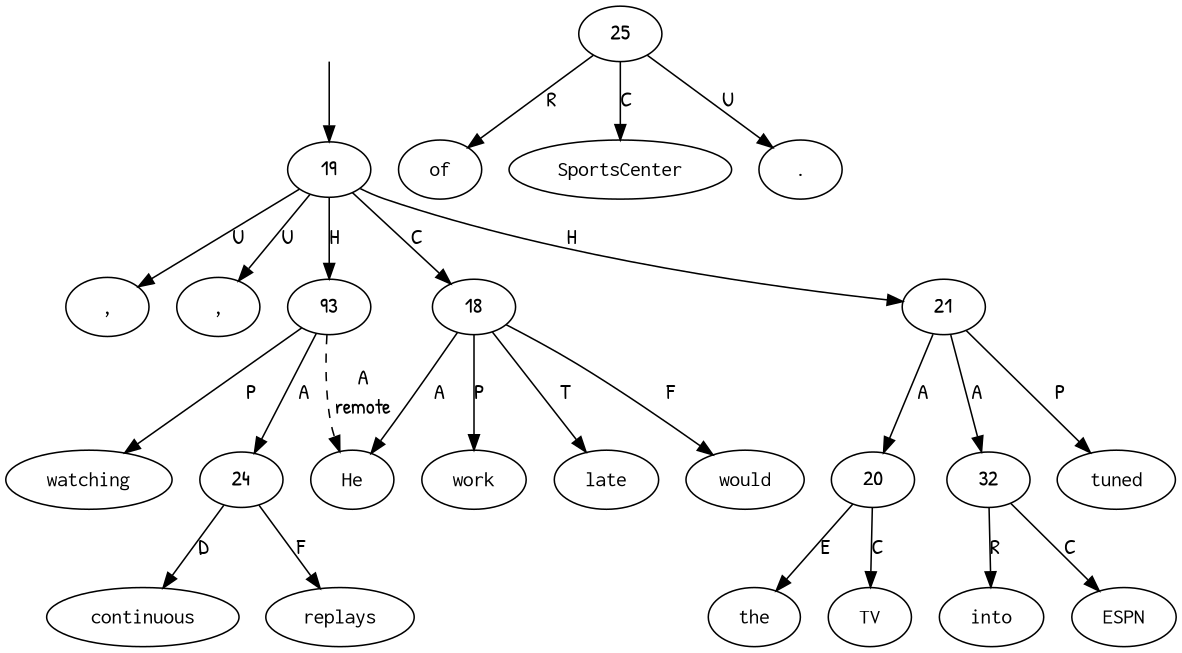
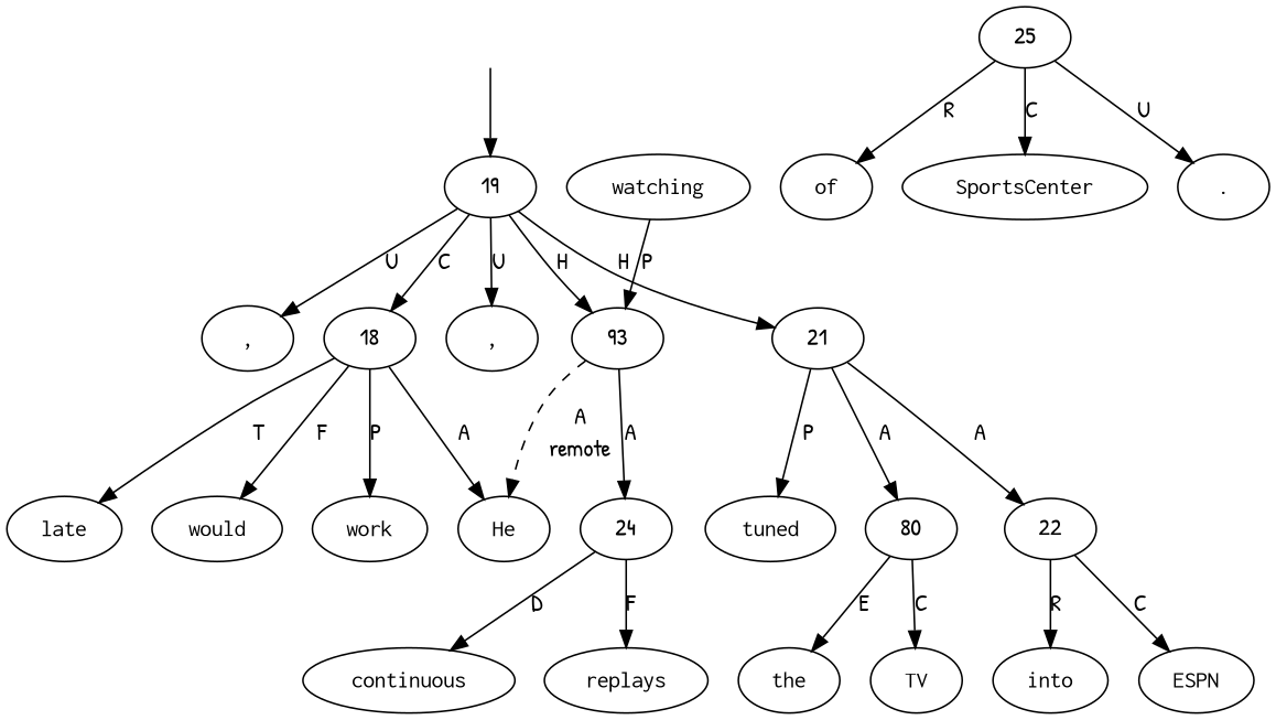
  digraph {
    fontname="Patrick Hand"
    node [fontname="Patrick Hand" shape=oval]
    edge [fontname="Patrick Hand"]
    top [style=invis shape=""]
    19 [shape=""]
    n3 [label=<<table align="center" border="0" cellspacing="0"><tr><td colspan="2"><font face="Courier">,</font></td></tr></table>>]
    n4 [label=<<table align="center" border="0" cellspacing="0"><tr><td colspan="2"><font face="Courier">,</font></td></tr></table>>]
    18 [shape=""]
    n6 [label=93 shape=""]
    21 [shape=""]
    n8 [label=<<table align="center" border="0" cellspacing="0"><tr><td colspan="2"><font face="Courier">He</font></td></tr></table>>]
    n9 [label=<<table align="center" border="0" cellspacing="0"><tr><td colspan="2"><font face="Courier">would</font></td></tr></table>>]
    n10 [label=<<table align="center" border="0" cellspacing="0"><tr><td colspan="2"><font face="Courier">work</font></td></tr></table>>]
    n11 [label=<<table align="center" border="0" cellspacing="0"><tr><td colspan="2"><font face="Courier">late</font></td></tr></table>>]
    n12 [label=<<table align="center" border="0" cellspacing="0"><tr><td colspan="2"><font face="Courier">watching</font></td></tr></table>>]
    24 [shape=""]
    n14 [label=<<table align="center" border="0" cellspacing="0"><tr><td colspan="2"><font face="Courier">tuned</font></td></tr></table>>]
-   20 [shape=""]
-   22 [label=32 shape=""]
+   20 [label=80 shape=""]
+   22 [shape=""]
    n17 [label=<<table align="center" border="0" cellspacing="0"><tr><td colspan="2"><font face="Courier">the</font></td></tr></table>>]
    n18 [label=<<table align="center" border="0" cellspacing="0"><tr><td colspan="2"><font face="Courier">TV</font></td></tr></table>>]
    n19 [label=<<table align="center" border="0" cellspacing="0"><tr><td colspan="2"><font face="Courier">into</font></td></tr></table>>]
    n20 [label=<<table align="center" border="0" cellspacing="0"><tr><td colspan="2"><font face="Courier">ESPN</font></td></tr></table>>]
    n21 [label=<<table align="center" border="0" cellspacing="0"><tr><td colspan="2"><font face="Courier">continuous</font></td></tr></table>>]
    n22 [label=<<table align="center" border="0" cellspacing="0"><tr><td colspan="2"><font face="Courier">replays</font></td></tr></table>>]
    n23 [label=<<table align="center" border="0" cellspacing="0"><tr><td colspan="2"><font face="Courier">of</font></td></tr></table>>]
    n24 [label=<<table align="center" border="0" cellspacing="0"><tr><td colspan="2"><font face="Courier">SportsCenter</font></td></tr></table>>]
    n25 [label=<<table align="center" border="0" cellspacing="0"><tr><td colspan="2"><font face="Courier">.</font></td></tr></table>>]
    25 [shape=""]
    top -> 19
    19 -> n3 [label=U]
    19 -> n4 [label=U]
    19 -> 18 [label=C]
    19 -> n6 [label=H]
    19 -> 21 [label=H]
    18 -> n8 [label=A]
    18 -> n9 [label=F]
    18 -> n10 [label=P]
    18 -> n11 [label=T]
    n6 -> n8 [label=<<table align="center" border="0" cellspacing="0"><tr><td colspan="1">A</td></tr><tr><td>remote</td></tr></table>> style=dashed]
-   n6 -> n12 [label=P]
+   n12 -> n6 [label=P]
    n6 -> 24 [label=A]
    21 -> n14 [label=P]
    21 -> 20 [label=A]
    21 -> 22 [label=A]
    24 -> n21 [label=D]
    24 -> n22 [label=F]
    20 -> n17 [label=E]
    20 -> n18 [label=C]
    22 -> n19 [label=R]
    22 -> n20 [label=C]
    25 -> n23 [label=R]
    25 -> n24 [label=C]
    25 -> n25 [label=U]
  }
